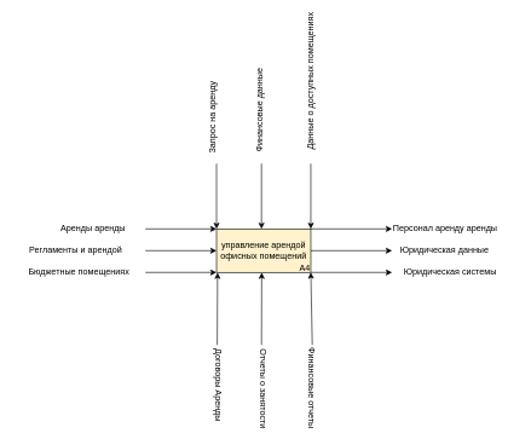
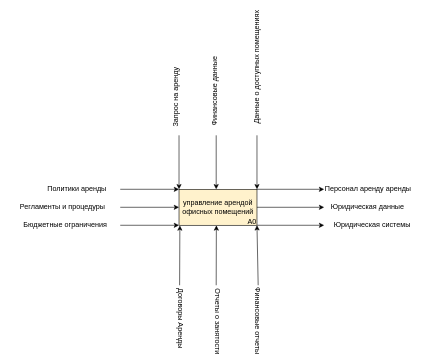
  <mxCell id="0" />
  <mxCell id="1" parent="0" />
  <mxCell id="2" value="управление арендой офисных помещений" style="rounded=0;whiteSpace=wrap;html=1;fillColor=#fff2cc;" parent="1" vertex="1"><mxGeometry x="298" y="240" width="130" height="60" as="geometry" /></mxCell>
  <mxCell id="3" value="" style="endArrow=classic;html=1;rounded=0;entryX=0;entryY=0;entryDx=0;entryDy=0;" parent="1" target="2" edge="1"><mxGeometry width="50" height="50" relative="1" as="geometry"><mxPoint x="298" y="150" as="sourcePoint" /><mxPoint x="398" y="440" as="targetPoint" /></mxGeometry></mxCell>
  <mxCell id="4" value="Запрос на аренду&amp;nbsp;" style="text;html=1;align=center;verticalAlign=middle;resizable=0;points=[];autosize=1;strokeColor=none;fillColor=none;rotation=-90;" parent="1" vertex="1"><mxGeometry x="228" y="70" width="130" height="30" as="geometry" /></mxCell>
  <mxCell id="5" value="" style="endArrow=classic;html=1;rounded=0;entryX=1;entryY=0;entryDx=0;entryDy=0;" parent="1" target="2" edge="1"><mxGeometry width="50" height="50" relative="1" as="geometry"><mxPoint x="428" y="150" as="sourcePoint" /><mxPoint x="398" y="440" as="targetPoint" /></mxGeometry></mxCell>
  <mxCell id="6" value="Данные о доступных помещениях&amp;nbsp;" style="text;html=1;align=center;verticalAlign=middle;resizable=0;points=[];autosize=1;strokeColor=none;fillColor=none;rotation=-90;" parent="1" vertex="1"><mxGeometry x="318" y="20" width="220" height="30" as="geometry" /></mxCell>
  <mxCell id="7" value="" style="endArrow=classic;html=1;rounded=0;entryX=0.5;entryY=0;entryDx=0;entryDy=0;" parent="1" edge="1"><mxGeometry width="50" height="50" relative="1" as="geometry"><mxPoint x="360" y="150" as="sourcePoint" /><mxPoint x="360" y="240" as="targetPoint" /></mxGeometry></mxCell>
  <mxCell id="8" value="Финансовые данные&amp;nbsp;" style="text;html=1;align=center;verticalAlign=middle;resizable=0;points=[];autosize=1;strokeColor=none;fillColor=none;rotation=-90;" parent="1" vertex="1"><mxGeometry x="288" y="60" width="140" height="30" as="geometry" /></mxCell>
  <mxCell id="9" value="Договоры Аренды" style="text;html=1;align=center;verticalAlign=middle;resizable=0;points=[];autosize=1;strokeColor=none;fillColor=none;rotation=90;" parent="1" vertex="1"><mxGeometry x="241" y="440" width="120" height="30" as="geometry" /></mxCell>
  <mxCell id="10" value="Отчеты о занятости" style="text;html=1;align=center;verticalAlign=middle;resizable=0;points=[];autosize=1;strokeColor=none;fillColor=none;rotation=90;" parent="1" vertex="1"><mxGeometry x="298" y="445" width="130" height="30" as="geometry" /></mxCell>
  <mxCell id="11" value="Финансовые отчеты" style="text;html=1;align=center;verticalAlign=middle;resizable=0;points=[];autosize=1;strokeColor=none;fillColor=none;rotation=90;" parent="1" vertex="1"><mxGeometry x="360" y="444" width="140" height="30" as="geometry" /></mxCell>
  <mxCell id="12" value="" style="endArrow=classic;html=1;rounded=0;entryX=0.011;entryY=1.005;entryDx=0;entryDy=0;entryPerimeter=0;" parent="1" target="2" edge="1"><mxGeometry width="50" height="50" relative="1" as="geometry"><mxPoint x="299" y="400" as="sourcePoint" /><mxPoint x="398" y="440" as="targetPoint" /></mxGeometry></mxCell>
  <mxCell id="13" value="" style="endArrow=classic;html=1;rounded=0;entryX=0.479;entryY=1.004;entryDx=0;entryDy=0;entryPerimeter=0;" parent="1" edge="1" target="2"><mxGeometry width="50" height="50" relative="1" as="geometry"><mxPoint x="360" y="400" as="sourcePoint" /><mxPoint x="362.5" y="300" as="targetPoint" /></mxGeometry></mxCell>
  <mxCell id="14" value="" style="endArrow=classic;html=1;rounded=0;entryX=1;entryY=1;entryDx=0;entryDy=0;" parent="1" target="2" edge="1"><mxGeometry width="50" height="50" relative="1" as="geometry"><mxPoint x="430" y="400" as="sourcePoint" /><mxPoint x="398" y="440" as="targetPoint" /></mxGeometry></mxCell>
- <mxCell id="15" value="Аренды аренды" style="text;html=1;align=center;verticalAlign=middle;whiteSpace=wrap;rounded=0;" parent="1" vertex="1"><mxGeometry x="68" y="225" width="120" height="30" as="geometry" /></mxCell>
+ <mxCell id="15" value="Политики аренды" style="text;html=1;align=center;verticalAlign=middle;whiteSpace=wrap;rounded=0;" parent="1" vertex="1"><mxGeometry x="68" y="225" width="120" height="30" as="geometry" /></mxCell>
  <mxCell id="16" value="" style="endArrow=classic;html=1;rounded=0;entryX=0;entryY=0;entryDx=0;entryDy=0;" parent="1" target="2" edge="1"><mxGeometry width="50" height="50" relative="1" as="geometry"><mxPoint x="200" y="240" as="sourcePoint" /><mxPoint x="398" y="440" as="targetPoint" /></mxGeometry></mxCell>
- <mxCell id="17" value="Регламенты и арендой" style="text;html=1;align=center;verticalAlign=middle;whiteSpace=wrap;rounded=0;" parent="1" vertex="1"><mxGeometry x="20" y="255" width="168" height="30" as="geometry" /></mxCell>
+ <mxCell id="17" value="Регламенты и процедуры" style="text;html=1;align=center;verticalAlign=middle;whiteSpace=wrap;rounded=0;" parent="1" vertex="1"><mxGeometry x="20" y="255" width="168" height="30" as="geometry" /></mxCell>
  <mxCell id="18" value="" style="endArrow=classic;html=1;rounded=0;entryX=0;entryY=0.5;entryDx=0;entryDy=0;" parent="1" target="2" edge="1"><mxGeometry width="50" height="50" relative="1" as="geometry"><mxPoint x="200" y="270" as="sourcePoint" /><mxPoint x="398" y="440" as="targetPoint" /></mxGeometry></mxCell>
- <mxCell id="19" value="Бюджетные помещениях" style="text;html=1;align=center;verticalAlign=middle;resizable=0;points=[];autosize=1;strokeColor=none;fillColor=none;" parent="1" vertex="1"><mxGeometry x="28" y="285" width="160" height="30" as="geometry" /></mxCell>
+ <mxCell id="19" value="Бюджетные ограничения" style="text;html=1;align=center;verticalAlign=middle;resizable=0;points=[];autosize=1;strokeColor=none;fillColor=none;" parent="1" vertex="1"><mxGeometry x="28" y="285" width="160" height="30" as="geometry" /></mxCell>
  <mxCell id="20" value="" style="endArrow=classic;html=1;rounded=0;entryX=0;entryY=1;entryDx=0;entryDy=0;" parent="1" target="2" edge="1"><mxGeometry width="50" height="50" relative="1" as="geometry"><mxPoint x="200" y="300" as="sourcePoint" /><mxPoint x="398" y="440" as="targetPoint" /></mxGeometry></mxCell>
  <mxCell id="21" value="" style="endArrow=classic;html=1;rounded=0;exitX=1;exitY=0;exitDx=0;exitDy=0;" parent="1" source="2" edge="1"><mxGeometry width="50" height="50" relative="1" as="geometry"><mxPoint x="348" y="490" as="sourcePoint" /><mxPoint x="540" y="240" as="targetPoint" /></mxGeometry></mxCell>
  <mxCell id="22" value="Персонал аренду аренды" style="text;html=1;align=center;verticalAlign=middle;resizable=0;points=[];autosize=1;strokeColor=none;fillColor=none;" parent="1" vertex="1"><mxGeometry x="528" y="225" width="170" height="30" as="geometry" /></mxCell>
  <mxCell id="23" value="Юридическая системы" style="text;html=1;align=center;verticalAlign=middle;resizable=0;points=[];autosize=1;strokeColor=none;fillColor=none;" parent="1" vertex="1"><mxGeometry x="530" y="285" width="180" height="30" as="geometry" /></mxCell>
  <mxCell id="24" value="Юридическая данные" style="text;html=1;align=center;verticalAlign=middle;resizable=0;points=[];autosize=1;strokeColor=none;fillColor=none;" parent="1" vertex="1"><mxGeometry x="532" y="255" width="160" height="30" as="geometry" /></mxCell>
  <mxCell id="25" value="" style="endArrow=classic;html=1;rounded=0;exitX=1;exitY=0.5;exitDx=0;exitDy=0;" parent="1" source="2" edge="1"><mxGeometry width="50" height="50" relative="1" as="geometry"><mxPoint x="430" y="273" as="sourcePoint" /><mxPoint x="540" y="270" as="targetPoint" /></mxGeometry></mxCell>
  <mxCell id="26" value="" style="endArrow=classic;html=1;rounded=0;" parent="1" edge="1"><mxGeometry width="50" height="50" relative="1" as="geometry"><mxPoint x="428" y="300" as="sourcePoint" /><mxPoint x="540" y="300" as="targetPoint" /></mxGeometry></mxCell>
  <mxCell id="27" style="edgeStyle=orthogonalEdgeStyle;rounded=0;orthogonalLoop=1;jettySize=auto;html=1;exitX=0.5;exitY=1;exitDx=0;exitDy=0;" parent="1" source="15" target="15" edge="1"><mxGeometry relative="1" as="geometry" /></mxCell>
- <mxCell id="28" value="A4" style="text;html=1;align=center;verticalAlign=middle;whiteSpace=wrap;rounded=0;" vertex="1" parent="1"><mxGeometry x="390" y="280" width="60" height="30" as="geometry" /></mxCell>
+ <mxCell id="28" value="A0" style="text;html=1;align=center;verticalAlign=middle;whiteSpace=wrap;rounded=0;" vertex="1" parent="1"><mxGeometry x="390" y="280" width="60" height="30" as="geometry" /></mxCell>
